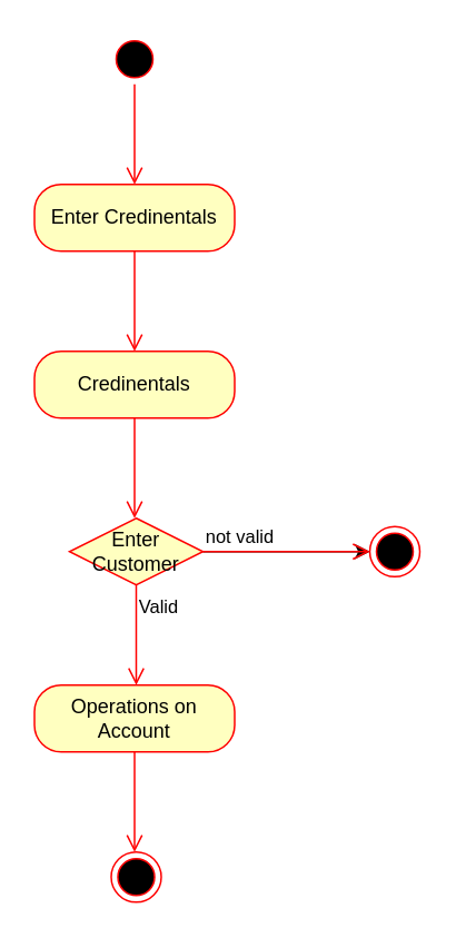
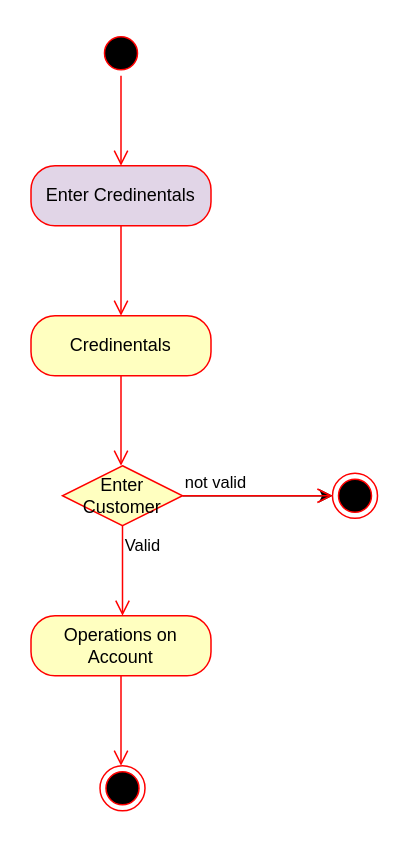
  <mxCell id="0" />
  <mxCell id="1" parent="0" />
  <mxCell id="2" value="" style="ellipse;html=1;shape=startState;fillColor=#000000;strokeColor=#ff0000;" vertex="1" parent="1"><mxGeometry x="65" y="20" width="30" height="30" as="geometry" /></mxCell>
  <mxCell id="3" value="" style="edgeStyle=orthogonalEdgeStyle;html=1;verticalAlign=bottom;endArrow=open;endSize=8;strokeColor=#ff0000;rounded=0;" edge="1" source="2" parent="1"><mxGeometry relative="1" as="geometry"><mxPoint x="80" y="110" as="targetPoint" /></mxGeometry></mxCell>
- <mxCell id="4" value="Enter Credinentals" style="rounded=1;whiteSpace=wrap;html=1;arcSize=40;fontColor=#000000;fillColor=#ffffc0;strokeColor=#ff0000;" vertex="1" parent="1"><mxGeometry x="20" y="110" width="120" height="40" as="geometry" /></mxCell>
+ <mxCell id="4" value="Enter Credinentals" style="rounded=1;whiteSpace=wrap;html=1;arcSize=40;fontColor=#000000;fillColor=#e1d5e7;strokeColor=#ff0000;" vertex="1" parent="1"><mxGeometry x="20" y="110" width="120" height="40" as="geometry" /></mxCell>
  <mxCell id="5" value="" style="edgeStyle=orthogonalEdgeStyle;html=1;verticalAlign=bottom;endArrow=open;endSize=8;strokeColor=#ff0000;rounded=0;" edge="1" source="4" parent="1"><mxGeometry relative="1" as="geometry"><mxPoint x="80" y="210" as="targetPoint" /></mxGeometry></mxCell>
  <mxCell id="6" value="Credinentals" style="rounded=1;whiteSpace=wrap;html=1;arcSize=40;fontColor=#000000;fillColor=#ffffc0;strokeColor=#ff0000;" vertex="1" parent="1"><mxGeometry x="20" y="210" width="120" height="40" as="geometry" /></mxCell>
  <mxCell id="7" value="" style="edgeStyle=orthogonalEdgeStyle;html=1;verticalAlign=bottom;endArrow=open;endSize=8;strokeColor=#ff0000;rounded=0;" edge="1" source="6" parent="1"><mxGeometry relative="1" as="geometry"><mxPoint x="80" y="310" as="targetPoint" /></mxGeometry></mxCell>
  <mxCell id="8" value="" style="edgeStyle=orthogonalEdgeStyle;rounded=0;orthogonalLoop=1;jettySize=auto;html=1;" edge="1" parent="1" source="9" target="12"><mxGeometry relative="1" as="geometry" /></mxCell>
  <mxCell id="9" value="Enter Customer" style="rhombus;whiteSpace=wrap;html=1;fillColor=#ffffc0;strokeColor=#ff0000;" vertex="1" parent="1"><mxGeometry x="41" y="310" width="80" height="40" as="geometry" /></mxCell>
  <mxCell id="10" value="not valid" style="edgeStyle=orthogonalEdgeStyle;html=1;align=left;verticalAlign=bottom;endArrow=open;endSize=8;strokeColor=#ff0000;rounded=0;" edge="1" source="9" parent="1"><mxGeometry x="-1" relative="1" as="geometry"><mxPoint x="221" y="330" as="targetPoint" /></mxGeometry></mxCell>
  <mxCell id="11" value="Valid" style="edgeStyle=orthogonalEdgeStyle;html=1;align=left;verticalAlign=top;endArrow=open;endSize=8;strokeColor=#ff0000;rounded=0;" edge="1" source="9" parent="1"><mxGeometry x="-1" relative="1" as="geometry"><mxPoint x="81" y="410" as="targetPoint" /></mxGeometry></mxCell>
  <mxCell id="12" value="" style="ellipse;html=1;shape=endState;fillColor=#000000;strokeColor=#ff0000;" vertex="1" parent="1"><mxGeometry x="221" y="315" width="30" height="30" as="geometry" /></mxCell>
  <mxCell id="13" value="Operations on Account" style="rounded=1;whiteSpace=wrap;html=1;arcSize=40;fontColor=#000000;fillColor=#ffffc0;strokeColor=#ff0000;" vertex="1" parent="1"><mxGeometry x="20" y="410" width="120" height="40" as="geometry" /></mxCell>
  <mxCell id="14" value="" style="edgeStyle=orthogonalEdgeStyle;html=1;verticalAlign=bottom;endArrow=open;endSize=8;strokeColor=#ff0000;rounded=0;" edge="1" source="13" parent="1"><mxGeometry relative="1" as="geometry"><mxPoint x="80" y="510" as="targetPoint" /></mxGeometry></mxCell>
  <mxCell id="15" value="" style="ellipse;html=1;shape=endState;fillColor=#000000;strokeColor=#ff0000;" vertex="1" parent="1"><mxGeometry x="66" y="510" width="30" height="30" as="geometry" /></mxCell>
